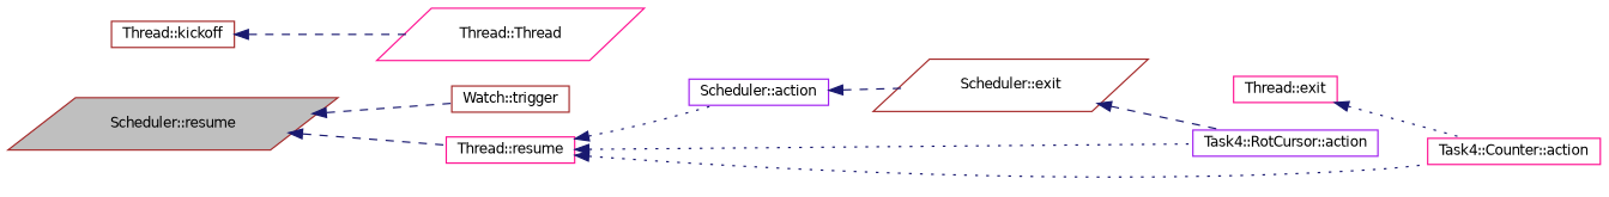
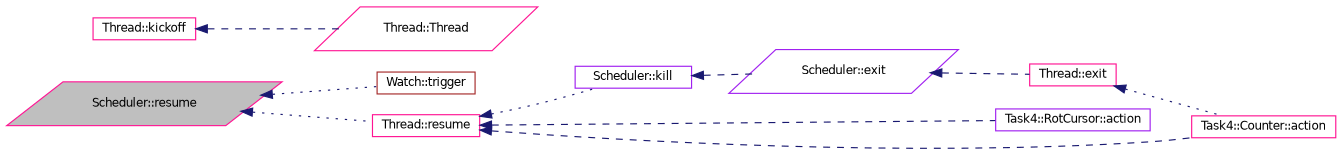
  digraph {
    rankdir=LR
    node [color=deeppink fontname=Helvetica fontsize=10 shape=box]
    edge [color=midnightblue dir=back fontname=Helvetica fontsize=10 labelfontname=Helvetica labelfontsize=10 style=dotted]
-   n1 [color=brown fillcolor=grey75 fontcolor=black height=0.2 label="Scheduler::resume" shape=parallelogram style=filled width=0.4]
+   n1 [fillcolor=grey75 fontcolor=black height=0.2 label="Scheduler::resume" shape=parallelogram style=filled width=0.4]
    n2 [color=brown height=0.2 label="Watch::trigger" width=0.4]
    n3 [height=0.2 label="Thread::resume" width=0.4]
-   n4 [color=purple height=0.2 label="Scheduler::action" width=0.4]
-   n5 [color=brown height=0.2 label="Scheduler::exit" shape=parallelogram width=0.4]
+   n4 [color=purple height=0.2 label="Scheduler::kill" width=0.4]
+   n5 [color=purple height=0.2 label="Scheduler::exit" shape=parallelogram width=0.4]
    n6 [color=purple height=0.2 label="Task4::RotCursor::action" width=0.4]
    n7 [height=0.2 label="Task4::Counter::action" width=0.4]
    n8 [height=0.2 label="Thread::exit" width=0.4]
-   n9 [color=brown height=0.2 label="Thread::kickoff" width=0.4]
+   n9 [height=0.2 label="Thread::kickoff" width=0.4]
    n10 [height=0.2 label="Thread::Thread" shape=parallelogram width=0.4]
-   n1 -> n2 [style=dashed]
-   n1 -> n3 [style=dashed]
+   n1 -> n2
+   n1 -> n3
    n3 -> n4
-   n3 -> n6
-   n3 -> n7
+   n3 -> n6 [style=dashed]
+   n3 -> n7 [style=dashed]
    n4 -> n5 [style=dashed]
-   n5 -> n6 [style=dashed]
+   n5 -> n8 [style=dashed]
    n8 -> n7
    n9 -> n10 [style=dashed]
  }
